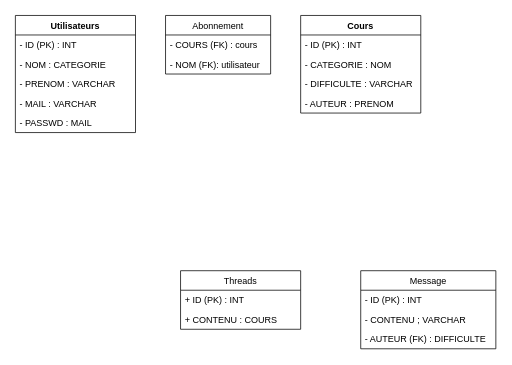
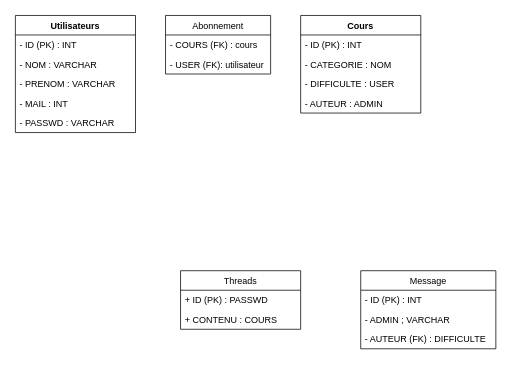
  <mxCell id="0" />
  <mxCell id="1" parent="0" />
  <mxCell id="2" value="Utilisateurs" style="swimlane;fontStyle=1;align=center;verticalAlign=top;childLayout=stackLayout;horizontal=1;startSize=26;horizontalStack=0;resizeParent=1;resizeParentMax=0;resizeLast=0;collapsible=1;marginBottom=0;" vertex="1" parent="1"><mxGeometry x="20" y="20" width="160" height="156" as="geometry" /></mxCell>
  <mxCell id="3" value="- ID (PK) : INT" style="text;strokeColor=none;fillColor=none;align=left;verticalAlign=top;spacingLeft=4;spacingRight=4;overflow=hidden;rotatable=0;points=[[0,0.5],[1,0.5]];portConstraint=eastwest;" vertex="1" parent="2"><mxGeometry y="26" width="160" height="26" as="geometry" /></mxCell>
- <mxCell id="4" value="- NOM : CATEGORIE" style="text;strokeColor=none;fillColor=none;align=left;verticalAlign=top;spacingLeft=4;spacingRight=4;overflow=hidden;rotatable=0;points=[[0,0.5],[1,0.5]];portConstraint=eastwest;" vertex="1" parent="2"><mxGeometry y="52" width="160" height="26" as="geometry" /></mxCell>
+ <mxCell id="4" value="- NOM : VARCHAR" style="text;strokeColor=none;fillColor=none;align=left;verticalAlign=top;spacingLeft=4;spacingRight=4;overflow=hidden;rotatable=0;points=[[0,0.5],[1,0.5]];portConstraint=eastwest;" vertex="1" parent="2"><mxGeometry y="52" width="160" height="26" as="geometry" /></mxCell>
  <mxCell id="5" value="- PRENOM : VARCHAR" style="text;strokeColor=none;fillColor=none;align=left;verticalAlign=top;spacingLeft=4;spacingRight=4;overflow=hidden;rotatable=0;points=[[0,0.5],[1,0.5]];portConstraint=eastwest;" vertex="1" parent="2"><mxGeometry y="78" width="160" height="26" as="geometry" /></mxCell>
- <mxCell id="6" value="- MAIL : VARCHAR" style="text;strokeColor=none;fillColor=none;align=left;verticalAlign=top;spacingLeft=4;spacingRight=4;overflow=hidden;rotatable=0;points=[[0,0.5],[1,0.5]];portConstraint=eastwest;" vertex="1" parent="2"><mxGeometry y="104" width="160" height="26" as="geometry" /></mxCell>
- <mxCell id="7" value="- PASSWD : MAIL" style="text;strokeColor=none;fillColor=none;align=left;verticalAlign=top;spacingLeft=4;spacingRight=4;overflow=hidden;rotatable=0;points=[[0,0.5],[1,0.5]];portConstraint=eastwest;" vertex="1" parent="2"><mxGeometry y="130" width="160" height="26" as="geometry" /></mxCell>
+ <mxCell id="6" value="- MAIL : INT" style="text;strokeColor=none;fillColor=none;align=left;verticalAlign=top;spacingLeft=4;spacingRight=4;overflow=hidden;rotatable=0;points=[[0,0.5],[1,0.5]];portConstraint=eastwest;" vertex="1" parent="2"><mxGeometry y="104" width="160" height="26" as="geometry" /></mxCell>
+ <mxCell id="7" value="- PASSWD : VARCHAR" style="text;strokeColor=none;fillColor=none;align=left;verticalAlign=top;spacingLeft=4;spacingRight=4;overflow=hidden;rotatable=0;points=[[0,0.5],[1,0.5]];portConstraint=eastwest;" vertex="1" parent="2"><mxGeometry y="130" width="160" height="26" as="geometry" /></mxCell>
  <mxCell id="8" value="Cours" style="swimlane;fontStyle=1;align=center;verticalAlign=top;childLayout=stackLayout;horizontal=1;startSize=26;horizontalStack=0;resizeParent=1;resizeParentMax=0;resizeLast=0;collapsible=1;marginBottom=0;" vertex="1" parent="1"><mxGeometry x="400" y="20" width="160" height="130" as="geometry" /></mxCell>
  <mxCell id="9" value="- ID (PK) : INT" style="text;strokeColor=none;fillColor=none;align=left;verticalAlign=top;spacingLeft=4;spacingRight=4;overflow=hidden;rotatable=0;points=[[0,0.5],[1,0.5]];portConstraint=eastwest;" vertex="1" parent="8"><mxGeometry y="26" width="160" height="26" as="geometry" /></mxCell>
  <mxCell id="10" value="- CATEGORIE : NOM" style="text;strokeColor=none;fillColor=none;align=left;verticalAlign=top;spacingLeft=4;spacingRight=4;overflow=hidden;rotatable=0;points=[[0,0.5],[1,0.5]];portConstraint=eastwest;" vertex="1" parent="8"><mxGeometry y="52" width="160" height="26" as="geometry" /></mxCell>
- <mxCell id="11" value="- DIFFICULTE : VARCHAR" style="text;strokeColor=none;fillColor=none;align=left;verticalAlign=top;spacingLeft=4;spacingRight=4;overflow=hidden;rotatable=0;points=[[0,0.5],[1,0.5]];portConstraint=eastwest;" vertex="1" parent="8"><mxGeometry y="78" width="160" height="26" as="geometry" /></mxCell>
- <mxCell id="12" value="- AUTEUR : PRENOM" style="text;strokeColor=none;fillColor=none;align=left;verticalAlign=top;spacingLeft=4;spacingRight=4;overflow=hidden;rotatable=0;points=[[0,0.5],[1,0.5]];portConstraint=eastwest;" vertex="1" parent="8"><mxGeometry y="104" width="160" height="26" as="geometry" /></mxCell>
+ <mxCell id="11" value="- DIFFICULTE : USER" style="text;strokeColor=none;fillColor=none;align=left;verticalAlign=top;spacingLeft=4;spacingRight=4;overflow=hidden;rotatable=0;points=[[0,0.5],[1,0.5]];portConstraint=eastwest;" vertex="1" parent="8"><mxGeometry y="78" width="160" height="26" as="geometry" /></mxCell>
+ <mxCell id="12" value="- AUTEUR : ADMIN" style="text;strokeColor=none;fillColor=none;align=left;verticalAlign=top;spacingLeft=4;spacingRight=4;overflow=hidden;rotatable=0;points=[[0,0.5],[1,0.5]];portConstraint=eastwest;" vertex="1" parent="8"><mxGeometry y="104" width="160" height="26" as="geometry" /></mxCell>
  <mxCell id="13" value="Abonnement" style="swimlane;fontStyle=0;childLayout=stackLayout;horizontal=1;startSize=26;fillColor=none;horizontalStack=0;resizeParent=1;resizeParentMax=0;resizeLast=0;collapsible=1;marginBottom=0;" vertex="1" parent="1"><mxGeometry x="220" y="20" width="140" height="78" as="geometry" /></mxCell>
  <mxCell id="14" value="- COURS (FK) : cours" style="text;strokeColor=none;fillColor=none;align=left;verticalAlign=top;spacingLeft=4;spacingRight=4;overflow=hidden;rotatable=0;points=[[0,0.5],[1,0.5]];portConstraint=eastwest;" vertex="1" parent="13"><mxGeometry y="26" width="140" height="26" as="geometry" /></mxCell>
- <mxCell id="15" value="- NOM (FK): utilisateur" style="text;strokeColor=none;fillColor=none;align=left;verticalAlign=top;spacingLeft=4;spacingRight=4;overflow=hidden;rotatable=0;points=[[0,0.5],[1,0.5]];portConstraint=eastwest;" vertex="1" parent="13"><mxGeometry y="52" width="140" height="26" as="geometry" /></mxCell>
+ <mxCell id="15" value="- USER (FK): utilisateur" style="text;strokeColor=none;fillColor=none;align=left;verticalAlign=top;spacingLeft=4;spacingRight=4;overflow=hidden;rotatable=0;points=[[0,0.5],[1,0.5]];portConstraint=eastwest;" vertex="1" parent="13"><mxGeometry y="52" width="140" height="26" as="geometry" /></mxCell>
  <mxCell id="16" value="Message" style="swimlane;fontStyle=0;childLayout=stackLayout;horizontal=1;startSize=26;fillColor=none;horizontalStack=0;resizeParent=1;resizeParentMax=0;resizeLast=0;collapsible=1;marginBottom=0;" vertex="1" parent="1"><mxGeometry x="480" y="360" width="180" height="104" as="geometry" /></mxCell>
  <mxCell id="17" value="- ID (PK) : INT" style="text;strokeColor=none;fillColor=none;align=left;verticalAlign=top;spacingLeft=4;spacingRight=4;overflow=hidden;rotatable=0;points=[[0,0.5],[1,0.5]];portConstraint=eastwest;" vertex="1" parent="16"><mxGeometry y="26" width="180" height="26" as="geometry" /></mxCell>
- <mxCell id="18" value="- CONTENU ; VARCHAR" style="text;strokeColor=none;fillColor=none;align=left;verticalAlign=top;spacingLeft=4;spacingRight=4;overflow=hidden;rotatable=0;points=[[0,0.5],[1,0.5]];portConstraint=eastwest;" vertex="1" parent="16"><mxGeometry y="52" width="180" height="26" as="geometry" /></mxCell>
+ <mxCell id="18" value="- ADMIN ; VARCHAR" style="text;strokeColor=none;fillColor=none;align=left;verticalAlign=top;spacingLeft=4;spacingRight=4;overflow=hidden;rotatable=0;points=[[0,0.5],[1,0.5]];portConstraint=eastwest;" vertex="1" parent="16"><mxGeometry y="52" width="180" height="26" as="geometry" /></mxCell>
  <mxCell id="19" value="- AUTEUR (FK) : DIFFICULTE" style="text;strokeColor=none;fillColor=none;align=left;verticalAlign=top;spacingLeft=4;spacingRight=4;overflow=hidden;rotatable=0;points=[[0,0.5],[1,0.5]];portConstraint=eastwest;" vertex="1" parent="16"><mxGeometry y="78" width="180" height="26" as="geometry" /></mxCell>
  <mxCell id="20" value="Threads" style="swimlane;fontStyle=0;childLayout=stackLayout;horizontal=1;startSize=26;fillColor=none;horizontalStack=0;resizeParent=1;resizeParentMax=0;resizeLast=0;collapsible=1;marginBottom=0;" vertex="1" parent="1"><mxGeometry x="240" y="360" width="160" height="78" as="geometry" /></mxCell>
- <mxCell id="21" value="+ ID (PK) : INT" style="text;strokeColor=none;fillColor=none;align=left;verticalAlign=top;spacingLeft=4;spacingRight=4;overflow=hidden;rotatable=0;points=[[0,0.5],[1,0.5]];portConstraint=eastwest;" vertex="1" parent="20"><mxGeometry y="26" width="160" height="26" as="geometry" /></mxCell>
+ <mxCell id="21" value="+ ID (PK) : PASSWD" style="text;strokeColor=none;fillColor=none;align=left;verticalAlign=top;spacingLeft=4;spacingRight=4;overflow=hidden;rotatable=0;points=[[0,0.5],[1,0.5]];portConstraint=eastwest;" vertex="1" parent="20"><mxGeometry y="26" width="160" height="26" as="geometry" /></mxCell>
  <mxCell id="22" value="+ CONTENU : COURS" style="text;strokeColor=none;fillColor=none;align=left;verticalAlign=top;spacingLeft=4;spacingRight=4;overflow=hidden;rotatable=0;points=[[0,0.5],[1,0.5]];portConstraint=eastwest;" vertex="1" parent="20"><mxGeometry y="52" width="160" height="26" as="geometry" /></mxCell>
